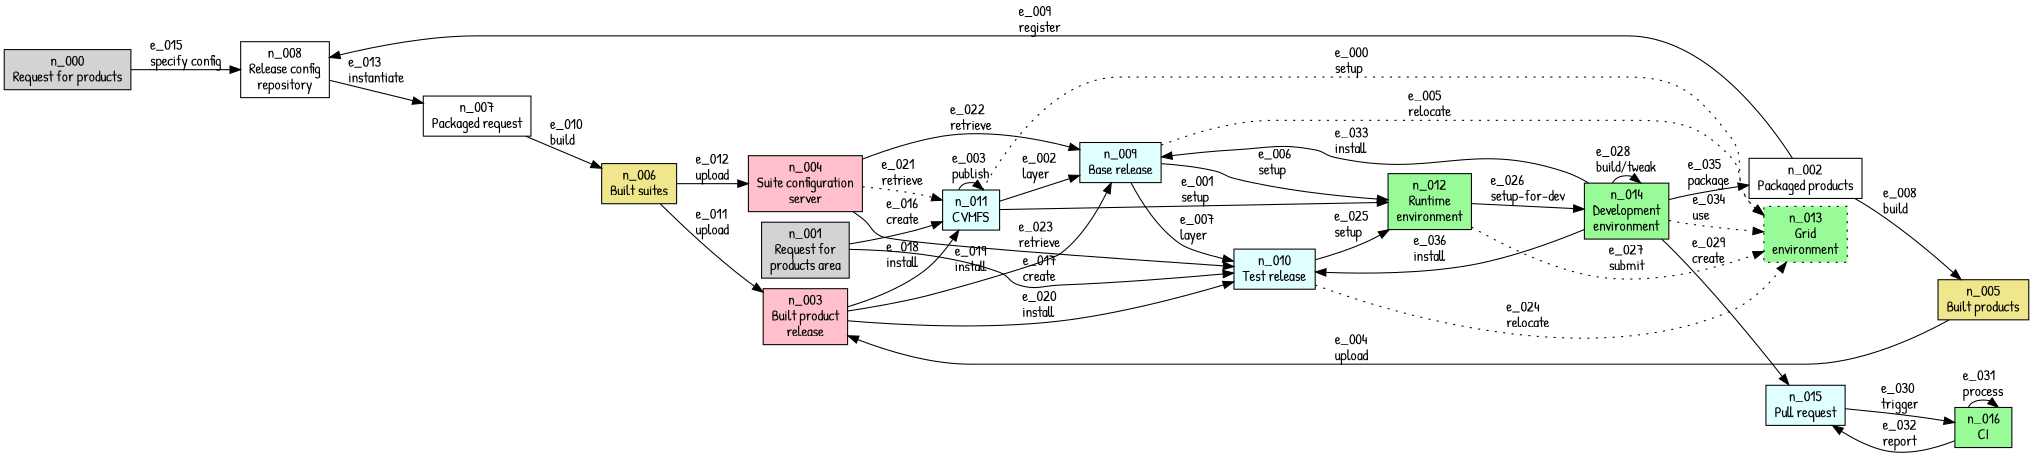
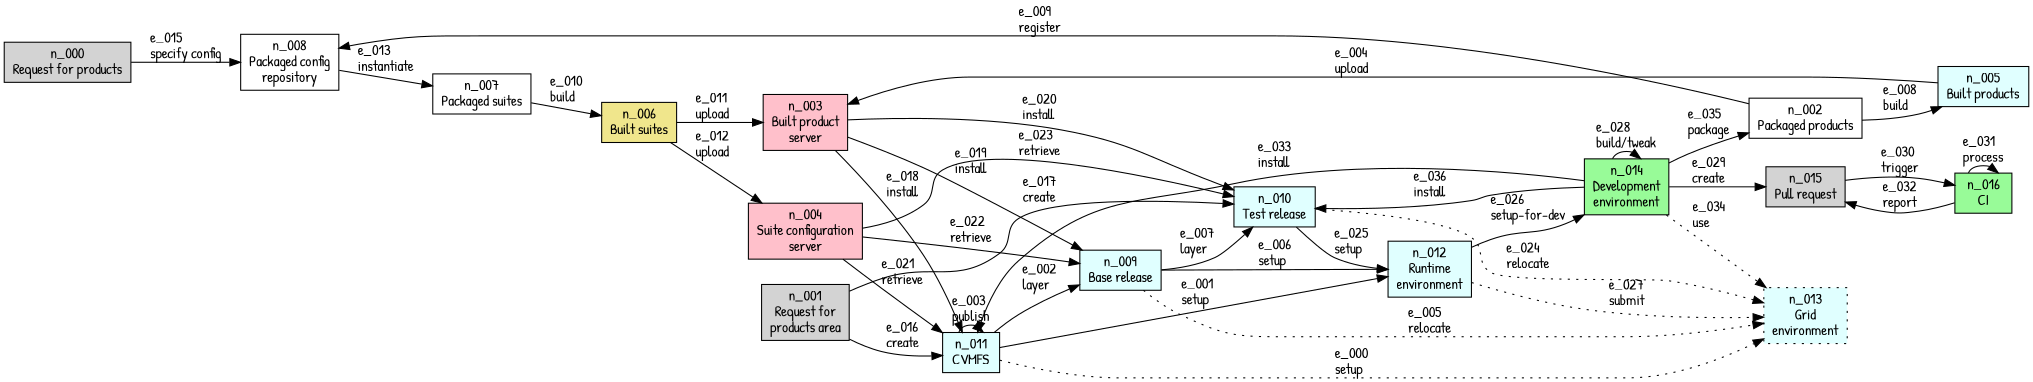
  digraph {
    fontname="Patrick Hand"
    nodesep=0.1
    rankdir=LR
    node [fillcolor=palegreen fontname="Patrick Hand" shape=rectangle style=filled]
    edge [fontname="Patrick Hand"]
    n1 [fillcolor=lightgray label="n_000\nRequest for products\n"]
-   n2 [label="n_008\nRelease config\nrepository" fillcolor="" style=""]
+   n2 [label="n_008\nPackaged config\nrepository" fillcolor="" style=""]
    n3 [label="n_002\nPackaged products" fillcolor="" style=""]
-   n4 [fillcolor=khaki label="n_005\nBuilt products\n"]
-   n5 [label="n_007\nPackaged request" fillcolor="" style=""]
+   n4 [fillcolor=lightcyan label="n_005\nBuilt products\n"]
+   n5 [label="n_007\nPackaged suites" fillcolor="" style=""]
    n6 [fillcolor=lightgray label="n_001\nRequest for\nproducts area\n"]
    CVMFS [fillcolor=lightcyan label="n_011\n\N\n"]
    n8 [fillcolor=lightcyan label="n_010\nTest release\n"]
    n9 [fillcolor=lightcyan label="n_009\nBase release\n"]
-   n10 [label="n_012\nRuntime\nenvironment\n"]
-   n11 [label="n_013\nGrid\nenvironment\n" style="filled,dotted"]
-   n12 [fillcolor=pink label="n_003\nBuilt product\nrelease\n"]
+   n10 [fillcolor=lightcyan label="n_012\nRuntime\nenvironment\n"]
+   n11 [fillcolor=lightcyan label="n_013\nGrid\nenvironment\n" style="filled,dotted"]
+   n12 [fillcolor=pink label="n_003\nBuilt product\nserver\n"]
    n13 [fillcolor=pink label="n_004\nSuite configuration\nserver\n"]
    n14 [fillcolor=khaki label="n_006\nBuilt suites\n"]
    n15 [label="n_014\nDevelopment\nenvironment\n"]
-   n16 [fillcolor=lightcyan label="n_015\nPull request\n"]
+   n16 [fillcolor=lightgray label="n_015\nPull request\n"]
    CI [label="n_016\n\N\n"]
    n1 -> n2 [label="e_015\lspecify config\l"]
    n2 -> n5 [label="e_013\linstantiate\l"]
    n3 -> n2 [label="e_009\lregister\l"]
    n3 -> n4 [label="e_008\lbuild\l"]
    n4 -> n12 [label="e_004\lupload\l"]
    n5 -> n14 [label="e_010\lbuild\l"]
    n6 -> CVMFS [label="e_016\lcreate\l"]
    n6 -> n8 [label="e_017\lcreate\l"]
    CVMFS -> CVMFS [label="e_003\lpublish\l"]
    CVMFS -> n9 [label="e_002\llayer\l"]
    CVMFS -> n10 [label="e_001\lsetup\l"]
    CVMFS -> n11 [label="e_000\lsetup\l" style=dotted]
    n8 -> n10 [label="e_025\lsetup\l"]
    n8 -> n11 [label="e_024\lrelocate\l" style=dotted]
    n9 -> n8 [label="e_007\llayer\l"]
    n9 -> n10 [label="e_006\lsetup\l"]
    n9 -> n11 [label="e_005\lrelocate\l" style=dotted]
    n10 -> n11 [label="e_027\lsubmit\l" style=dotted]
    n10 -> n15 [label="e_026\lsetup-for-dev\l"]
    n12 -> CVMFS [label="e_018\linstall\l"]
    n12 -> n8 [label="e_020\linstall\l"]
    n12 -> n9 [label="e_019\linstall\l"]
-   n13 -> CVMFS [label="e_021\lretrieve\l" style=dotted]
+   n13 -> CVMFS [label="e_021\lretrieve\l"]
    n13 -> n8 [label="e_023\lretrieve\l"]
    n13 -> n9 [label="e_022\lretrieve\l"]
    n14 -> n12 [label="e_011\lupload\l"]
    n14 -> n13 [label="e_012\lupload\l"]
    n15 -> n3 [label="e_035\lpackage\l"]
    n15 -> n8 [label="e_036\linstall\l"]
-   n15 -> n9 [label="e_033\linstall\l"]
+   n15 -> CVMFS [label="e_033\linstall\l"]
    n15 -> n11 [label="e_034\luse\l" style=dotted]
    n15 -> n15 [label="e_028\lbuild/tweak\l"]
    n15 -> n16 [label="e_029\lcreate\l"]
    n16 -> CI [label="e_030\ltrigger\l"]
    CI -> n16 [label="e_032\lreport\l"]
    CI -> CI [label="e_031\lprocess\l"]
  }
